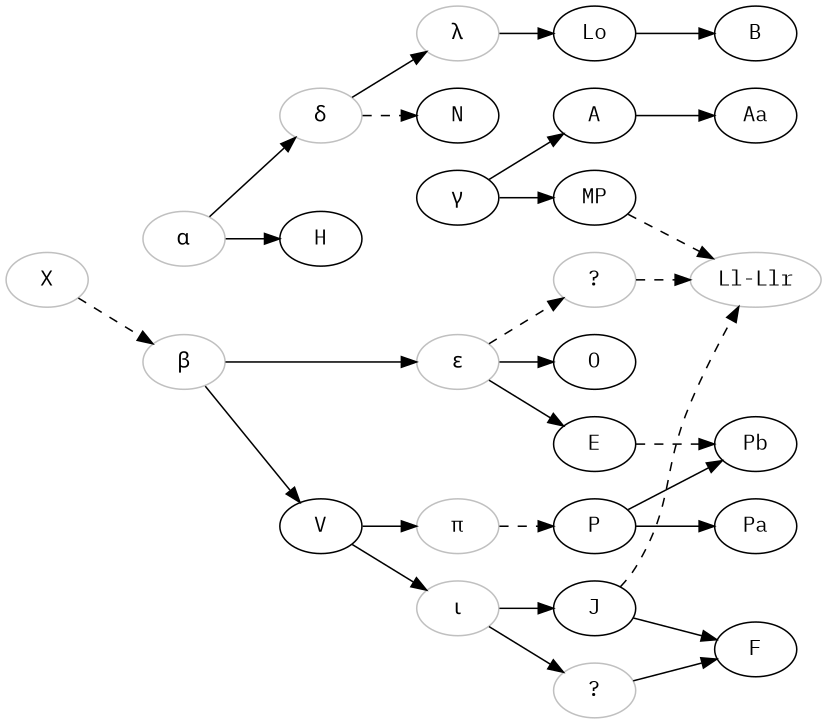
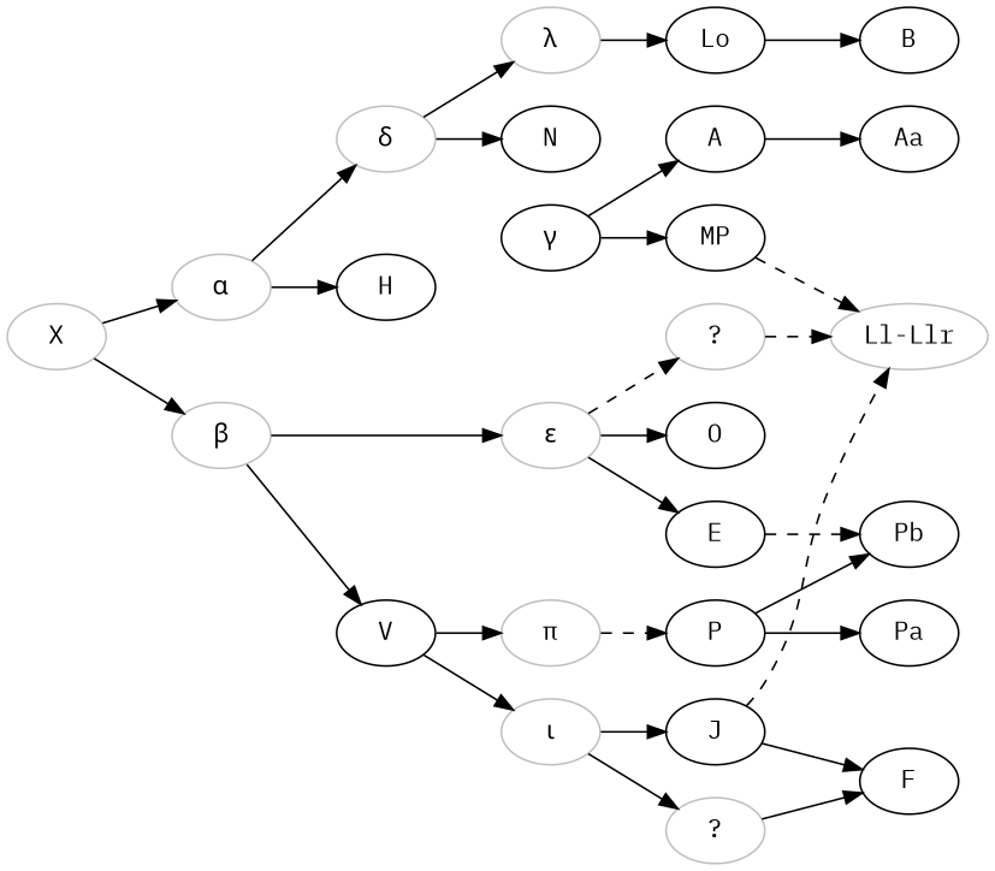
  digraph {
    fontname="IBM Plex Mono"
    rankdir=LR
    node [fontname="IBM Plex Mono"]
    edge [fontname="IBM Plex Mono"]
    X [color=grey]
    n2 [color=grey label="α"]
    n3 [color=grey label="β"]
    n4 [color=grey label="δ"]
    H
    n6 [color=grey label="ε"]
    V
    n8 [color=grey label="λ"]
    N
    n10 [color=black label="γ"]
    MP
    A
    n13 [color=grey label="?"]
    E
    O
    n16 [color=grey label="π"]
    n17 [color=grey label="ι"]
    Lo
    n19 [color=grey label="Ll-Llr"]
    Aa
    B
    Pb
    P
    Pa
    n25 [color=grey label="?"]
    J
    F
-   X -> n3 [style=dashed]
+   X -> n2
+   X -> n3
    n2 -> n4
    n2 -> H
    n3 -> n6
    n3 -> V
    n4 -> n8
-   n4 -> N [style=dashed]
+   n4 -> N
    n6 -> n13 [style=dashed]
    n6 -> E
    n6 -> O
    V -> n16
    V -> n17
    n8 -> Lo
    n10 -> MP
    n10 -> A
    MP -> n19 [style=dashed]
    A -> Aa
    n13 -> n19 [style=dashed]
    E -> Pb [style=dashed]
    n16 -> P [style=dashed]
    n17 -> n25
    n17 -> J
    Lo -> B
    P -> Pb
    P -> Pa
    n25 -> F
    J -> n19 [style=dashed]
    J -> F
  }
